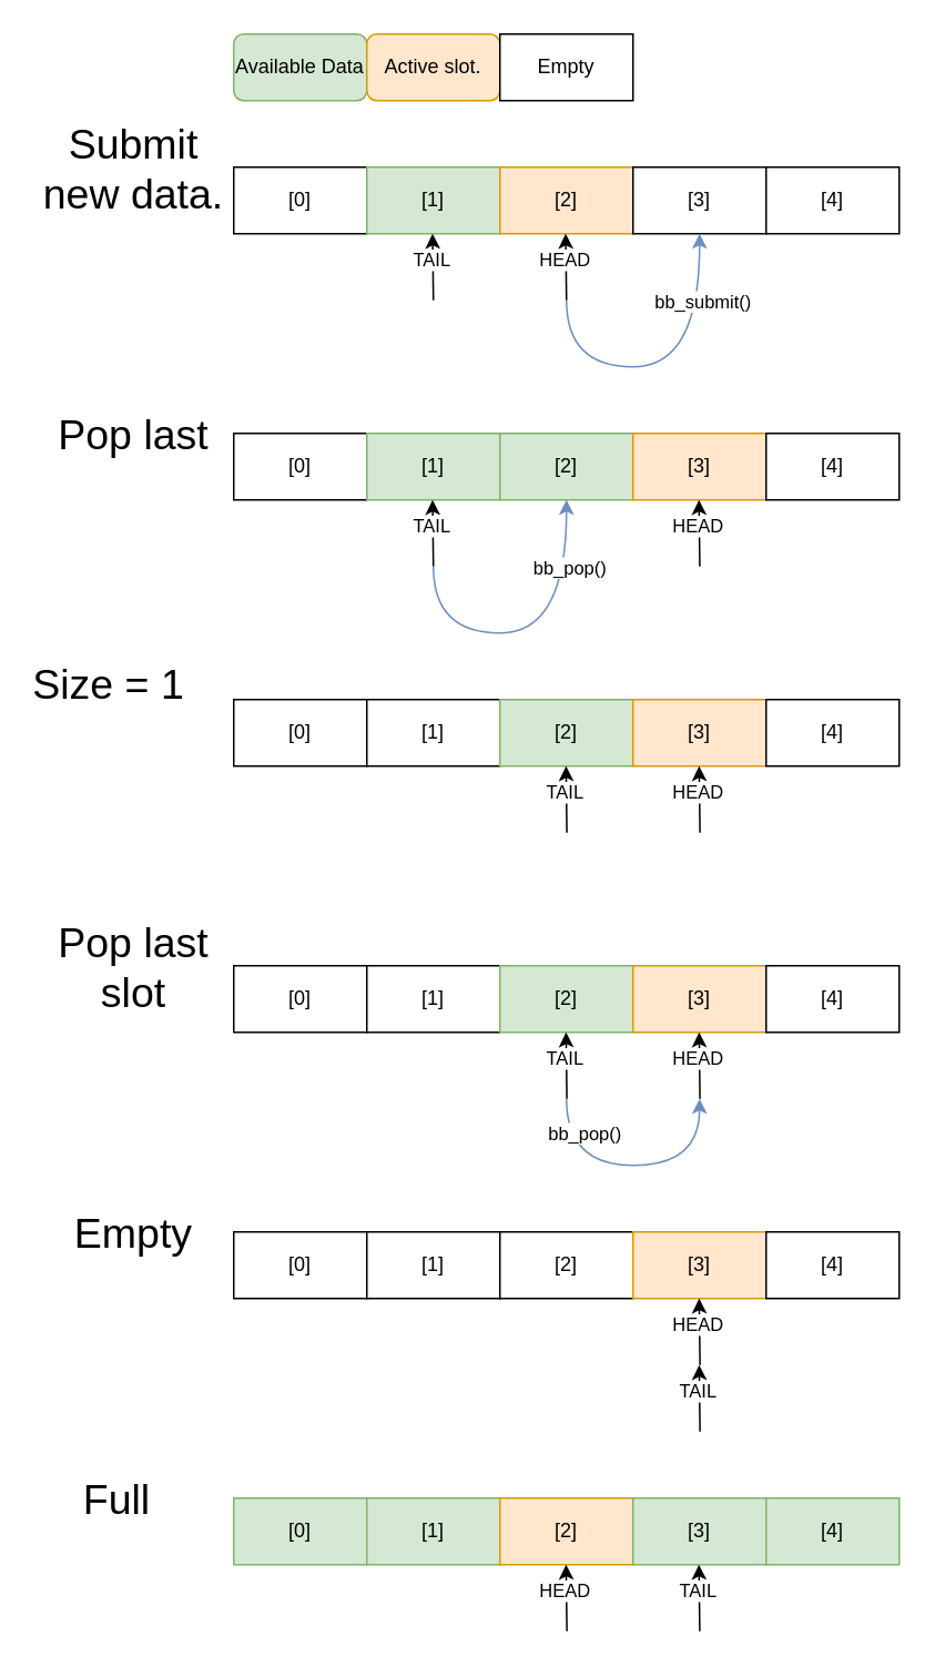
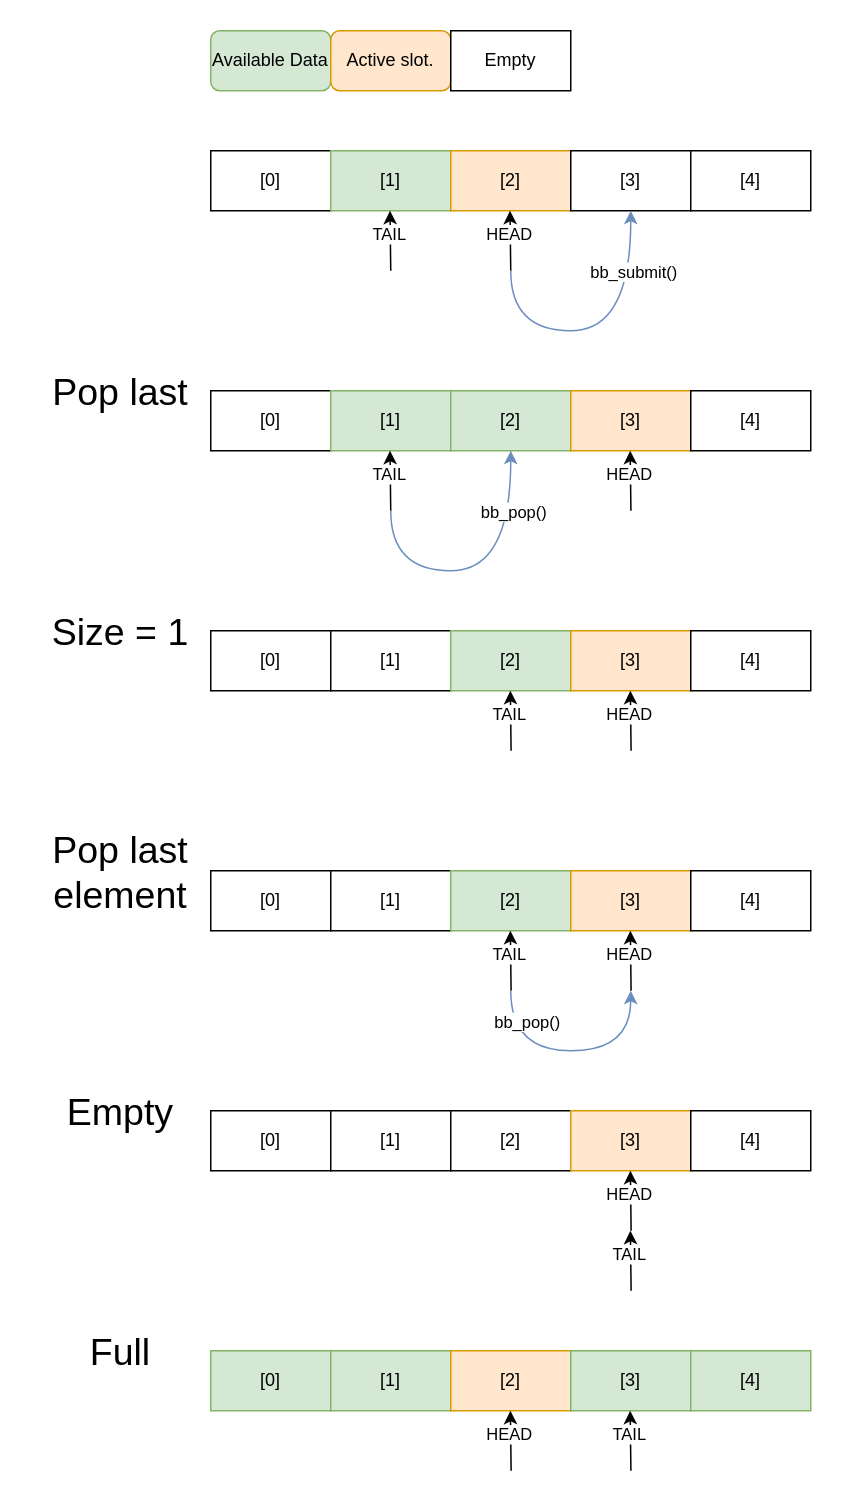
  <mxCell id="0" />
  <mxCell id="1" parent="0" />
  <mxCell id="2" value="[0]" style="rounded=0;whiteSpace=wrap;html=1;" vertex="1" parent="1"><mxGeometry x="140" y="100" width="80" height="40" as="geometry" /></mxCell>
  <mxCell id="3" value="[1]" style="rounded=0;whiteSpace=wrap;html=1;fillColor=#d5e8d4;strokeColor=#82b366;" vertex="1" parent="1"><mxGeometry x="220" y="100" width="80" height="40" as="geometry" /></mxCell>
  <mxCell id="4" value="[2]" style="rounded=0;whiteSpace=wrap;html=1;fillColor=#ffe6cc;strokeColor=#d79b00;" vertex="1" parent="1"><mxGeometry x="300" y="100" width="80" height="40" as="geometry" /></mxCell>
  <mxCell id="5" value="[3]" style="rounded=0;whiteSpace=wrap;html=1;" vertex="1" parent="1"><mxGeometry x="380" y="100" width="80" height="40" as="geometry" /></mxCell>
  <mxCell id="6" value="[4]" style="rounded=0;whiteSpace=wrap;html=1;" vertex="1" parent="1"><mxGeometry x="460" y="100" width="80" height="40" as="geometry" /></mxCell>
  <mxCell id="7" value="" style="endArrow=classic;html=1;rounded=0;" edge="1" parent="1"><mxGeometry width="50" height="50" relative="1" as="geometry"><mxPoint x="340" y="180" as="sourcePoint" /><mxPoint x="339.5" y="140" as="targetPoint" /></mxGeometry></mxCell>
  <mxCell id="8" value="HEAD" style="edgeLabel;html=1;align=center;verticalAlign=middle;resizable=0;points=[];" vertex="1" connectable="0" parent="7"><mxGeometry x="0.233" y="1" relative="1" as="geometry"><mxPoint as="offset" /></mxGeometry></mxCell>
  <mxCell id="9" value="" style="endArrow=classic;html=1;rounded=0;" edge="1" parent="1"><mxGeometry width="50" height="50" relative="1" as="geometry"><mxPoint x="260" y="180" as="sourcePoint" /><mxPoint x="259.5" y="140" as="targetPoint" /></mxGeometry></mxCell>
  <mxCell id="10" value="TAIL" style="edgeLabel;html=1;align=center;verticalAlign=middle;resizable=0;points=[];" vertex="1" connectable="0" parent="9"><mxGeometry x="0.233" y="1" relative="1" as="geometry"><mxPoint as="offset" /></mxGeometry></mxCell>
  <mxCell id="11" value="" style="curved=1;endArrow=classic;html=1;rounded=0;fillColor=#dae8fc;strokeColor=#6c8ebf;exitX=0.5;exitY=0;exitDx=0;exitDy=0;entryX=0.5;entryY=1;entryDx=0;entryDy=0;" edge="1" parent="1" target="5"><mxGeometry width="50" height="50" relative="1" as="geometry"><mxPoint x="340" y="180" as="sourcePoint" /><mxPoint x="420" y="180" as="targetPoint" /><Array as="points"><mxPoint x="340" y="220" /><mxPoint x="420" y="220" /></Array></mxGeometry></mxCell>
  <mxCell id="12" value="bb_submit()" style="edgeLabel;html=1;align=center;verticalAlign=middle;resizable=0;points=[];" vertex="1" connectable="0" parent="11"><mxGeometry x="0.092" y="11" relative="1" as="geometry"><mxPoint x="12" y="-29" as="offset" /></mxGeometry></mxCell>
  <mxCell id="13" value="[0]" style="rounded=0;whiteSpace=wrap;html=1;" vertex="1" parent="1"><mxGeometry x="140" y="420" width="80" height="40" as="geometry" /></mxCell>
  <mxCell id="14" value="[1]" style="rounded=0;whiteSpace=wrap;html=1;" vertex="1" parent="1"><mxGeometry x="220" y="420" width="80" height="40" as="geometry" /></mxCell>
  <mxCell id="15" value="[2]" style="rounded=0;whiteSpace=wrap;html=1;fillColor=#d5e8d4;strokeColor=#82b366;" vertex="1" parent="1"><mxGeometry x="300" y="420" width="80" height="40" as="geometry" /></mxCell>
  <mxCell id="16" value="[3]" style="rounded=0;whiteSpace=wrap;html=1;fillColor=#ffe6cc;strokeColor=#d79b00;" vertex="1" parent="1"><mxGeometry x="380" y="420" width="80" height="40" as="geometry" /></mxCell>
  <mxCell id="17" value="[4]" style="rounded=0;whiteSpace=wrap;html=1;" vertex="1" parent="1"><mxGeometry x="460" y="420" width="80" height="40" as="geometry" /></mxCell>
  <mxCell id="18" value="Available Data" style="whiteSpace=wrap;html=1;fillColor=#d5e8d4;strokeColor=#82b366;rounded=1;" vertex="1" parent="1"><mxGeometry x="140" y="20" width="80" height="40" as="geometry" /></mxCell>
  <mxCell id="19" value="Active slot." style="whiteSpace=wrap;html=1;fillColor=#ffe6cc;strokeColor=#d79b00;rounded=1;" vertex="1" parent="1"><mxGeometry x="220" y="20" width="80" height="40" as="geometry" /></mxCell>
  <mxCell id="20" value="Empty" style="rounded=0;whiteSpace=wrap;html=1;" vertex="1" parent="1"><mxGeometry x="300" y="20" width="80" height="40" as="geometry" /></mxCell>
  <mxCell id="21" value="[0]" style="rounded=0;whiteSpace=wrap;html=1;" vertex="1" parent="1"><mxGeometry x="140" y="740" width="80" height="40" as="geometry" /></mxCell>
  <mxCell id="22" value="[1]" style="rounded=0;whiteSpace=wrap;html=1;" vertex="1" parent="1"><mxGeometry x="220" y="740" width="80" height="40" as="geometry" /></mxCell>
  <mxCell id="23" value="[2]" style="rounded=0;whiteSpace=wrap;html=1;" vertex="1" parent="1"><mxGeometry x="300" y="740" width="80" height="40" as="geometry" /></mxCell>
  <mxCell id="24" value="[3]" style="rounded=0;whiteSpace=wrap;html=1;fillColor=#ffe6cc;strokeColor=#d79b00;" vertex="1" parent="1"><mxGeometry x="380" y="740" width="80" height="40" as="geometry" /></mxCell>
  <mxCell id="25" value="[4]" style="rounded=0;whiteSpace=wrap;html=1;" vertex="1" parent="1"><mxGeometry x="460" y="740" width="80" height="40" as="geometry" /></mxCell>
  <mxCell id="26" value="[0]" style="rounded=0;whiteSpace=wrap;html=1;" vertex="1" parent="1"><mxGeometry x="140" y="260" width="80" height="40" as="geometry" /></mxCell>
  <mxCell id="27" value="[1]" style="rounded=0;whiteSpace=wrap;html=1;fillColor=#d5e8d4;strokeColor=#82b366;" vertex="1" parent="1"><mxGeometry x="220" y="260" width="80" height="40" as="geometry" /></mxCell>
  <mxCell id="28" value="[2]" style="rounded=0;whiteSpace=wrap;html=1;fillColor=#d5e8d4;strokeColor=#82b366;" vertex="1" parent="1"><mxGeometry x="300" y="260" width="80" height="40" as="geometry" /></mxCell>
  <mxCell id="29" value="[3]" style="rounded=0;whiteSpace=wrap;html=1;fillColor=#ffe6cc;strokeColor=#d79b00;" vertex="1" parent="1"><mxGeometry x="380" y="260" width="80" height="40" as="geometry" /></mxCell>
  <mxCell id="30" value="[4]" style="rounded=0;whiteSpace=wrap;html=1;" vertex="1" parent="1"><mxGeometry x="460" y="260" width="80" height="40" as="geometry" /></mxCell>
  <mxCell id="31" value="" style="endArrow=classic;html=1;rounded=0;" edge="1" parent="1"><mxGeometry width="50" height="50" relative="1" as="geometry"><mxPoint x="420.12" y="340" as="sourcePoint" /><mxPoint x="419.62" y="300" as="targetPoint" /></mxGeometry></mxCell>
  <mxCell id="32" value="HEAD" style="edgeLabel;html=1;align=center;verticalAlign=middle;resizable=0;points=[];" vertex="1" connectable="0" parent="31"><mxGeometry x="0.233" y="1" relative="1" as="geometry"><mxPoint as="offset" /></mxGeometry></mxCell>
  <mxCell id="33" value="" style="endArrow=classic;html=1;rounded=0;" edge="1" parent="1"><mxGeometry width="50" height="50" relative="1" as="geometry"><mxPoint x="260" y="340" as="sourcePoint" /><mxPoint x="259.5" y="300" as="targetPoint" /></mxGeometry></mxCell>
  <mxCell id="34" value="TAIL" style="edgeLabel;html=1;align=center;verticalAlign=middle;resizable=0;points=[];" vertex="1" connectable="0" parent="33"><mxGeometry x="0.233" y="1" relative="1" as="geometry"><mxPoint as="offset" /></mxGeometry></mxCell>
  <mxCell id="35" value="" style="curved=1;endArrow=classic;html=1;rounded=0;fillColor=#dae8fc;strokeColor=#6c8ebf;exitX=0.5;exitY=0;exitDx=0;exitDy=0;entryX=0.5;entryY=1;entryDx=0;entryDy=0;" edge="1" parent="1"><mxGeometry width="50" height="50" relative="1" as="geometry"><mxPoint x="260" y="340" as="sourcePoint" /><mxPoint x="340" y="300" as="targetPoint" /><Array as="points"><mxPoint x="260" y="380" /><mxPoint x="340" y="380" /></Array></mxGeometry></mxCell>
  <mxCell id="36" value="bb_pop()" style="edgeLabel;html=1;align=center;verticalAlign=middle;resizable=0;points=[];" vertex="1" connectable="0" parent="35"><mxGeometry x="0.092" y="11" relative="1" as="geometry"><mxPoint x="12" y="-29" as="offset" /></mxGeometry></mxCell>
  <mxCell id="37" value="" style="endArrow=classic;html=1;rounded=0;" edge="1" parent="1"><mxGeometry width="50" height="50" relative="1" as="geometry"><mxPoint x="340.23" y="500" as="sourcePoint" /><mxPoint x="339.73" y="460" as="targetPoint" /></mxGeometry></mxCell>
  <mxCell id="38" value="TAIL" style="edgeLabel;html=1;align=center;verticalAlign=middle;resizable=0;points=[];" vertex="1" connectable="0" parent="37"><mxGeometry x="0.233" y="1" relative="1" as="geometry"><mxPoint as="offset" /></mxGeometry></mxCell>
  <mxCell id="39" value="" style="endArrow=classic;html=1;rounded=0;" edge="1" parent="1"><mxGeometry width="50" height="50" relative="1" as="geometry"><mxPoint x="420.23" y="500" as="sourcePoint" /><mxPoint x="419.73" y="460" as="targetPoint" /></mxGeometry></mxCell>
  <mxCell id="40" value="HEAD" style="edgeLabel;html=1;align=center;verticalAlign=middle;resizable=0;points=[];" vertex="1" connectable="0" parent="39"><mxGeometry x="0.233" y="1" relative="1" as="geometry"><mxPoint as="offset" /></mxGeometry></mxCell>
  <mxCell id="41" value="[0]" style="rounded=0;whiteSpace=wrap;html=1;" vertex="1" parent="1"><mxGeometry x="140" y="580" width="80" height="40" as="geometry" /></mxCell>
  <mxCell id="42" value="[1]" style="rounded=0;whiteSpace=wrap;html=1;" vertex="1" parent="1"><mxGeometry x="220" y="580" width="80" height="40" as="geometry" /></mxCell>
  <mxCell id="43" value="[2]" style="rounded=0;whiteSpace=wrap;html=1;fillColor=#d5e8d4;strokeColor=#82b366;" vertex="1" parent="1"><mxGeometry x="300" y="580" width="80" height="40" as="geometry" /></mxCell>
  <mxCell id="44" value="[3]" style="rounded=0;whiteSpace=wrap;html=1;fillColor=#ffe6cc;strokeColor=#d79b00;" vertex="1" parent="1"><mxGeometry x="380" y="580" width="80" height="40" as="geometry" /></mxCell>
  <mxCell id="45" value="[4]" style="rounded=0;whiteSpace=wrap;html=1;" vertex="1" parent="1"><mxGeometry x="460" y="580" width="80" height="40" as="geometry" /></mxCell>
  <mxCell id="46" value="" style="endArrow=classic;html=1;rounded=0;" edge="1" parent="1"><mxGeometry width="50" height="50" relative="1" as="geometry"><mxPoint x="340.23" y="660" as="sourcePoint" /><mxPoint x="339.73" y="620" as="targetPoint" /></mxGeometry></mxCell>
  <mxCell id="47" value="TAIL" style="edgeLabel;html=1;align=center;verticalAlign=middle;resizable=0;points=[];" vertex="1" connectable="0" parent="46"><mxGeometry x="0.233" y="1" relative="1" as="geometry"><mxPoint as="offset" /></mxGeometry></mxCell>
  <mxCell id="48" value="" style="endArrow=classic;html=1;rounded=0;" edge="1" parent="1"><mxGeometry width="50" height="50" relative="1" as="geometry"><mxPoint x="420.23" y="660" as="sourcePoint" /><mxPoint x="419.73" y="620" as="targetPoint" /></mxGeometry></mxCell>
  <mxCell id="49" value="HEAD" style="edgeLabel;html=1;align=center;verticalAlign=middle;resizable=0;points=[];" vertex="1" connectable="0" parent="48"><mxGeometry x="0.233" y="1" relative="1" as="geometry"><mxPoint as="offset" /></mxGeometry></mxCell>
  <mxCell id="50" value="" style="curved=1;endArrow=classic;html=1;rounded=0;fillColor=#dae8fc;strokeColor=#6c8ebf;exitX=0.5;exitY=0;exitDx=0;exitDy=0;" edge="1" parent="1"><mxGeometry width="50" height="50" relative="1" as="geometry"><mxPoint x="340" y="660" as="sourcePoint" /><mxPoint x="420" y="660" as="targetPoint" /><Array as="points"><mxPoint x="340" y="700" /><mxPoint x="420" y="700" /></Array></mxGeometry></mxCell>
  <mxCell id="51" value="bb_pop()" style="edgeLabel;html=1;align=center;verticalAlign=middle;resizable=0;points=[];" vertex="1" connectable="0" parent="50"><mxGeometry x="0.092" y="11" relative="1" as="geometry"><mxPoint x="-37" y="-9" as="offset" /></mxGeometry></mxCell>
  <mxCell id="52" value="" style="endArrow=classic;html=1;rounded=0;" edge="1" parent="1"><mxGeometry width="50" height="50" relative="1" as="geometry"><mxPoint x="420.25" y="860" as="sourcePoint" /><mxPoint x="419.75" y="820" as="targetPoint" /></mxGeometry></mxCell>
  <mxCell id="53" value="TAIL" style="edgeLabel;html=1;align=center;verticalAlign=middle;resizable=0;points=[];" vertex="1" connectable="0" parent="52"><mxGeometry x="0.233" y="1" relative="1" as="geometry"><mxPoint as="offset" /></mxGeometry></mxCell>
  <mxCell id="54" value="" style="endArrow=classic;html=1;rounded=0;" edge="1" parent="1"><mxGeometry width="50" height="50" relative="1" as="geometry"><mxPoint x="420.25" y="820" as="sourcePoint" /><mxPoint x="419.75" y="780" as="targetPoint" /></mxGeometry></mxCell>
  <mxCell id="55" value="HEAD" style="edgeLabel;html=1;align=center;verticalAlign=middle;resizable=0;points=[];" vertex="1" connectable="0" parent="54"><mxGeometry x="0.233" y="1" relative="1" as="geometry"><mxPoint as="offset" /></mxGeometry></mxCell>
  <mxCell id="56" value="[0]" style="rounded=0;whiteSpace=wrap;html=1;fillColor=#d5e8d4;strokeColor=#82b366;" vertex="1" parent="1"><mxGeometry x="140" y="900" width="80" height="40" as="geometry" /></mxCell>
  <mxCell id="57" value="[1]" style="rounded=0;whiteSpace=wrap;html=1;fillColor=#d5e8d4;strokeColor=#82b366;" vertex="1" parent="1"><mxGeometry x="220" y="900" width="80" height="40" as="geometry" /></mxCell>
  <mxCell id="58" value="[2]" style="rounded=0;whiteSpace=wrap;html=1;fillColor=#ffe6cc;strokeColor=#d79b00;" vertex="1" parent="1"><mxGeometry x="300" y="900" width="80" height="40" as="geometry" /></mxCell>
  <mxCell id="59" value="[3]" style="rounded=0;whiteSpace=wrap;html=1;fillColor=#d5e8d4;strokeColor=#82b366;" vertex="1" parent="1"><mxGeometry x="380" y="900" width="80" height="40" as="geometry" /></mxCell>
  <mxCell id="60" value="[4]" style="rounded=0;whiteSpace=wrap;html=1;fillColor=#d5e8d4;strokeColor=#82b366;" vertex="1" parent="1"><mxGeometry x="460" y="900" width="80" height="40" as="geometry" /></mxCell>
  <mxCell id="61" value="" style="endArrow=classic;html=1;rounded=0;" edge="1" parent="1"><mxGeometry width="50" height="50" relative="1" as="geometry"><mxPoint x="420.1" y="980" as="sourcePoint" /><mxPoint x="419.6" y="940" as="targetPoint" /></mxGeometry></mxCell>
  <mxCell id="62" value="TAIL" style="edgeLabel;html=1;align=center;verticalAlign=middle;resizable=0;points=[];" vertex="1" connectable="0" parent="61"><mxGeometry x="0.233" y="1" relative="1" as="geometry"><mxPoint as="offset" /></mxGeometry></mxCell>
  <mxCell id="63" value="" style="endArrow=classic;html=1;rounded=0;" edge="1" parent="1"><mxGeometry width="50" height="50" relative="1" as="geometry"><mxPoint x="340.25" y="980" as="sourcePoint" /><mxPoint x="339.75" y="940" as="targetPoint" /></mxGeometry></mxCell>
  <mxCell id="64" value="HEAD" style="edgeLabel;html=1;align=center;verticalAlign=middle;resizable=0;points=[];" vertex="1" connectable="0" parent="63"><mxGeometry x="0.233" y="1" relative="1" as="geometry"><mxPoint as="offset" /></mxGeometry></mxCell>
- <mxCell id="65" value="Full" style="text;html=1;align=center;verticalAlign=middle;whiteSpace=wrap;rounded=0;fontSize=25;" vertex="1" parent="1"><mxGeometry x="10" y="860" width="120" height="80" as="geometry" /></mxCell>
+ <mxCell id="65" value="Full" style="text;html=1;align=center;verticalAlign=middle;whiteSpace=wrap;rounded=0;fontSize=25;" vertex="1" parent="1"><mxGeometry x="20" y="860" width="120" height="80" as="geometry" /></mxCell>
  <mxCell id="66" value="Empty" style="text;html=1;align=center;verticalAlign=middle;whiteSpace=wrap;rounded=0;fontSize=25;" vertex="1" parent="1"><mxGeometry x="20" y="700" width="120" height="80" as="geometry" /></mxCell>
- <mxCell id="67" value="Pop last slot" style="text;html=1;align=center;verticalAlign=middle;whiteSpace=wrap;rounded=0;fontSize=25;" vertex="1" parent="1"><mxGeometry x="20" y="540" width="120" height="80" as="geometry" /></mxCell>
- <mxCell id="68" value="Size = 1" style="text;html=1;align=center;verticalAlign=middle;whiteSpace=wrap;rounded=0;fontSize=25;" vertex="1" parent="1"><mxGeometry x="5" y="370" width="120" height="80" as="geometry" /></mxCell>
+ <mxCell id="67" value="Pop last element" style="text;html=1;align=center;verticalAlign=middle;whiteSpace=wrap;rounded=0;fontSize=25;" vertex="1" parent="1"><mxGeometry x="20" y="540" width="120" height="80" as="geometry" /></mxCell>
+ <mxCell id="68" value="Size = 1" style="text;html=1;align=center;verticalAlign=middle;whiteSpace=wrap;rounded=0;fontSize=25;" vertex="1" parent="1"><mxGeometry x="20" y="380" width="120" height="80" as="geometry" /></mxCell>
  <mxCell id="69" value="Pop last" style="text;html=1;align=center;verticalAlign=middle;whiteSpace=wrap;rounded=0;fontSize=25;" vertex="1" parent="1"><mxGeometry x="20" y="220" width="120" height="80" as="geometry" /></mxCell>
- <mxCell id="70" value="Submit new data." style="text;html=1;align=center;verticalAlign=middle;whiteSpace=wrap;rounded=0;fontSize=25;" vertex="1" parent="1"><mxGeometry x="20" y="60" width="120" height="80" as="geometry" /></mxCell>
